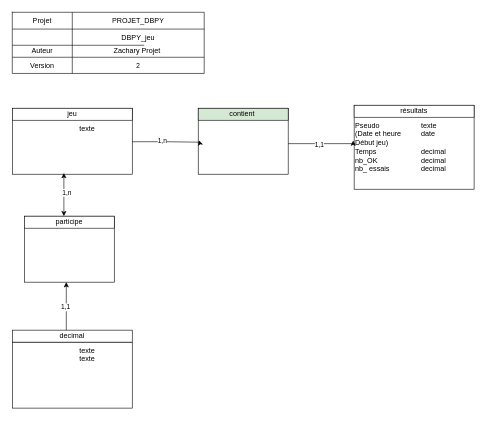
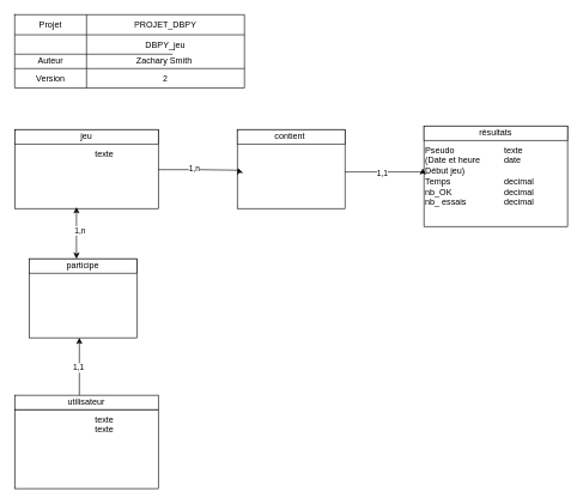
  <mxCell id="0" />
  <mxCell id="1" parent="0" />
  <mxCell id="2" value="" style="shape=table;html=1;whiteSpace=wrap;startSize=0;container=1;collapsible=0;childLayout=tableLayout;" parent="1" vertex="1"><mxGeometry x="20" y="20" width="320" height="102" as="geometry" /></mxCell>
  <mxCell id="3" value="" style="shape=partialRectangle;html=1;whiteSpace=wrap;collapsible=0;dropTarget=0;pointerEvents=0;fillColor=none;top=0;left=0;bottom=0;right=0;points=[[0,0.5],[1,0.5]];portConstraint=eastwest;" parent="2" vertex="1"><mxGeometry width="320" height="28" as="geometry" /></mxCell>
  <mxCell id="4" value="Projet" style="shape=partialRectangle;html=1;whiteSpace=wrap;connectable=0;overflow=hidden;fillColor=none;top=0;left=0;bottom=0;right=0;" parent="3" vertex="1"><mxGeometry width="100" height="28" as="geometry"><mxRectangle width="100" height="28" as="alternateBounds" /></mxGeometry></mxCell>
  <mxCell id="5" value="PROJET_DBPY" style="shape=partialRectangle;html=1;whiteSpace=wrap;connectable=0;overflow=hidden;fillColor=none;top=0;left=0;bottom=0;right=0;" parent="3" vertex="1"><mxGeometry x="100" width="220" height="28" as="geometry"><mxRectangle width="220" height="28" as="alternateBounds" /></mxGeometry></mxCell>
  <mxCell id="6" value="" style="shape=partialRectangle;html=1;whiteSpace=wrap;collapsible=0;dropTarget=0;pointerEvents=0;fillColor=none;top=0;left=0;bottom=0;right=0;points=[[0,0.5],[1,0.5]];portConstraint=eastwest;" parent="2" vertex="1"><mxGeometry y="28" width="320" height="27" as="geometry" /></mxCell>
  <mxCell id="7" value="DBPY_jeu" style="shape=partialRectangle;html=1;whiteSpace=wrap;connectable=0;overflow=hidden;fillColor=none;top=0;left=0;bottom=0;right=0;" parent="6" vertex="1"><mxGeometry x="100" width="220" height="27" as="geometry"><mxRectangle width="220" height="27" as="alternateBounds" /></mxGeometry></mxCell>
  <mxCell id="8" value="" style="shape=partialRectangle;html=1;whiteSpace=wrap;collapsible=0;dropTarget=0;pointerEvents=0;fillColor=none;top=0;left=0;bottom=0;right=0;points=[[0,0.5],[1,0.5]];portConstraint=eastwest;" parent="2" vertex="1"><mxGeometry y="55" width="320" height="20" as="geometry" /></mxCell>
  <mxCell id="9" value="Auteur" style="shape=partialRectangle;html=1;whiteSpace=wrap;connectable=0;overflow=hidden;fillColor=none;top=0;left=0;bottom=0;right=0;" parent="8" vertex="1"><mxGeometry width="100" height="20" as="geometry"><mxRectangle width="100" height="20" as="alternateBounds" /></mxGeometry></mxCell>
- <mxCell id="10" value="Zachary Projet&amp;nbsp;" style="shape=partialRectangle;html=1;whiteSpace=wrap;connectable=0;overflow=hidden;fillColor=none;top=0;left=0;bottom=0;right=0;" parent="8" vertex="1"><mxGeometry x="100" width="220" height="20" as="geometry"><mxRectangle width="220" height="20" as="alternateBounds" /></mxGeometry></mxCell>
+ <mxCell id="10" value="Zachary Smith&amp;nbsp;" style="shape=partialRectangle;html=1;whiteSpace=wrap;connectable=0;overflow=hidden;fillColor=none;top=0;left=0;bottom=0;right=0;" parent="8" vertex="1"><mxGeometry x="100" width="220" height="20" as="geometry"><mxRectangle width="220" height="20" as="alternateBounds" /></mxGeometry></mxCell>
  <mxCell id="11" value="" style="shape=partialRectangle;html=1;whiteSpace=wrap;collapsible=0;dropTarget=0;pointerEvents=0;fillColor=none;top=0;left=0;bottom=0;right=0;points=[[0,0.5],[1,0.5]];portConstraint=eastwest;" parent="2" vertex="1"><mxGeometry y="75" width="320" height="27" as="geometry" /></mxCell>
  <mxCell id="12" value="Version" style="shape=partialRectangle;html=1;whiteSpace=wrap;connectable=0;overflow=hidden;fillColor=none;top=0;left=0;bottom=0;right=0;" parent="11" vertex="1"><mxGeometry width="100" height="27" as="geometry"><mxRectangle width="100" height="27" as="alternateBounds" /></mxGeometry></mxCell>
  <mxCell id="13" value="2" style="shape=partialRectangle;html=1;whiteSpace=wrap;connectable=0;overflow=hidden;fillColor=none;top=0;left=0;bottom=0;right=0;" parent="11" vertex="1"><mxGeometry x="100" width="220" height="27" as="geometry"><mxRectangle width="220" height="27" as="alternateBounds" /></mxGeometry></mxCell>
  <mxCell id="14" value="&lt;div style=&quot;box-sizing: border-box ; width: 100% ; padding: 2px&quot;&gt;&lt;br&gt;&lt;/div&gt;" style="verticalAlign=top;align=center;overflow=fill;html=1;rounded=0;shadow=0;comic=0;labelBackgroundColor=none;strokeColor=#000000;strokeWidth=1;fillColor=#ffffff;fontFamily=Verdana;fontSize=12;fontColor=#000000;" parent="1" vertex="1"><mxGeometry x="20" y="180" width="200" height="110" as="geometry" /></mxCell>
  <mxCell id="15" value="jeu" style="rounded=0;whiteSpace=wrap;html=1;" parent="1" vertex="1"><mxGeometry x="20" y="180" width="200" height="20" as="geometry" /></mxCell>
  <mxCell id="16" value="texte&lt;br&gt;" style="text;html=1;strokeColor=none;fillColor=none;align=left;verticalAlign=top;whiteSpace=wrap;rounded=0;" parent="1" vertex="1"><mxGeometry x="130" y="200" width="90" height="90" as="geometry" /></mxCell>
  <mxCell id="17" value="&lt;div style=&quot;box-sizing: border-box ; width: 100% ; padding: 2px&quot;&gt;&lt;br&gt;&lt;/div&gt;" style="verticalAlign=top;align=center;overflow=fill;html=1;rounded=0;shadow=0;comic=0;labelBackgroundColor=none;strokeColor=#000000;strokeWidth=1;fillColor=#ffffff;fontFamily=Verdana;fontSize=12;fontColor=#000000;" parent="1" vertex="1"><mxGeometry x="590" y="175" width="200" height="140" as="geometry" /></mxCell>
  <mxCell id="18" value="résultats" style="rounded=0;whiteSpace=wrap;html=1;" parent="1" vertex="1"><mxGeometry x="590" y="175" width="200" height="20" as="geometry" /></mxCell>
  <mxCell id="19" value="Pseudo&amp;nbsp;&lt;br&gt;(Date et heure Début jeu)&lt;br&gt;Temps&lt;br&gt;nb_OK&lt;br&gt;nb_ essais" style="text;html=1;strokeColor=none;fillColor=none;align=left;verticalAlign=top;whiteSpace=wrap;rounded=0;" parent="1" vertex="1"><mxGeometry x="590" y="195" width="80" height="120" as="geometry" /></mxCell>
  <mxCell id="20" value="texte&lt;br&gt;date&lt;br&gt;&lt;br&gt;decimal&lt;br&gt;decimal&lt;br&gt;decimal" style="text;html=1;strokeColor=none;fillColor=none;align=left;verticalAlign=top;whiteSpace=wrap;rounded=0;" parent="1" vertex="1"><mxGeometry x="700" y="195" width="90" height="120" as="geometry" /></mxCell>
  <mxCell id="21" value="&lt;div style=&quot;box-sizing: border-box ; width: 100% ; padding: 2px&quot;&gt;&lt;br&gt;&lt;/div&gt;" style="verticalAlign=top;align=center;overflow=fill;html=1;rounded=0;shadow=0;comic=0;labelBackgroundColor=none;strokeColor=#000000;strokeWidth=1;fillColor=#ffffff;fontFamily=Verdana;fontSize=12;fontColor=#000000;" parent="1" vertex="1"><mxGeometry x="330" y="180" width="150" height="110" as="geometry" /></mxCell>
- <mxCell id="22" value="contient&amp;nbsp;" style="rounded=0;whiteSpace=wrap;html=1;fillColor=#d5e8d4;" parent="1" vertex="1"><mxGeometry x="330" y="180" width="150" height="20" as="geometry" /></mxCell>
+ <mxCell id="22" value="contient&amp;nbsp;" style="rounded=0;whiteSpace=wrap;html=1;" parent="1" vertex="1"><mxGeometry x="330" y="180" width="150" height="20" as="geometry" /></mxCell>
  <mxCell id="23" style="edgeStyle=orthogonalEdgeStyle;rounded=0;orthogonalLoop=1;jettySize=auto;html=1;entryX=0.008;entryY=0.569;entryDx=0;entryDy=0;entryPerimeter=0;" parent="1" edge="1"><mxGeometry relative="1" as="geometry"><mxPoint x="220" y="235.83" as="sourcePoint" /><mxPoint x="331.2" y="233.42" as="targetPoint" /><Array as="points"><mxPoint x="276.2" y="235.61" /><mxPoint x="332.2" y="236.61" /><mxPoint x="332.2" y="233.61" /></Array></mxGeometry></mxCell>
  <mxCell id="24" value="1,n" style="edgeLabel;html=1;align=center;verticalAlign=middle;resizable=0;points=[];" parent="23" vertex="1" connectable="0"><mxGeometry x="-0.735" y="-1" relative="1" as="geometry"><mxPoint x="34" y="-2" as="offset" /></mxGeometry></mxCell>
  <mxCell id="25" style="edgeStyle=orthogonalEdgeStyle;rounded=0;orthogonalLoop=1;jettySize=auto;html=1;entryX=-0.02;entryY=0.324;entryDx=0;entryDy=0;entryPerimeter=0;" parent="1" source="21" target="19" edge="1"><mxGeometry relative="1" as="geometry"><Array as="points"><mxPoint x="520" y="239" /><mxPoint x="520" y="239" /></Array></mxGeometry></mxCell>
  <mxCell id="26" value="1,1" style="edgeLabel;html=1;align=center;verticalAlign=middle;resizable=0;points=[];" parent="1" vertex="1" connectable="0"><mxGeometry x="539.996" y="244.996" as="geometry"><mxPoint x="-8" y="-4" as="offset" /></mxGeometry></mxCell>
  <mxCell id="27" value="&lt;div style=&quot;box-sizing: border-box ; width: 100% ; padding: 2px&quot;&gt;&lt;br&gt;&lt;/div&gt;" style="verticalAlign=top;align=center;overflow=fill;html=1;rounded=0;shadow=0;comic=0;labelBackgroundColor=none;strokeColor=#000000;strokeWidth=1;fillColor=#ffffff;fontFamily=Verdana;fontSize=12;fontColor=#000000;" parent="1" vertex="1"><mxGeometry x="20" y="570" width="200" height="110" as="geometry" /></mxCell>
- <mxCell id="28" value="decimal" style="rounded=0;whiteSpace=wrap;html=1;" parent="1" vertex="1"><mxGeometry x="20" y="550" width="200" height="20" as="geometry" /></mxCell>
+ <mxCell id="28" value="utilisateur" style="rounded=0;whiteSpace=wrap;html=1;" parent="1" vertex="1"><mxGeometry x="20" y="550" width="200" height="20" as="geometry" /></mxCell>
  <mxCell id="29" value="texte&lt;br&gt;texte" style="text;html=1;strokeColor=none;fillColor=none;align=left;verticalAlign=top;whiteSpace=wrap;rounded=0;" parent="1" vertex="1"><mxGeometry x="130" y="570" width="90" height="90" as="geometry" /></mxCell>
  <mxCell id="30" value="" style="endArrow=classic;startArrow=classic;html=1;rounded=0;entryX=0.43;entryY=0.982;entryDx=0;entryDy=0;entryPerimeter=0;" parent="1" target="14" edge="1"><mxGeometry width="50" height="50" relative="1" as="geometry"><mxPoint x="106" y="360" as="sourcePoint" /><mxPoint x="110" y="320" as="targetPoint" /></mxGeometry></mxCell>
  <mxCell id="31" value="1,n" style="edgeLabel;html=1;align=center;verticalAlign=middle;resizable=0;points=[];" parent="30" vertex="1" connectable="0"><mxGeometry x="0.167" y="-5" relative="1" as="geometry"><mxPoint x="-1" y="2" as="offset" /></mxGeometry></mxCell>
  <mxCell id="32" value="&lt;div style=&quot;box-sizing: border-box ; width: 100% ; padding: 2px&quot;&gt;&lt;br&gt;&lt;/div&gt;" style="verticalAlign=top;align=center;overflow=fill;html=1;rounded=0;shadow=0;comic=0;labelBackgroundColor=none;strokeColor=#000000;strokeWidth=1;fillColor=#ffffff;fontFamily=Verdana;fontSize=12;fontColor=#000000;" parent="1" vertex="1"><mxGeometry x="40" y="360" width="150" height="110" as="geometry" /></mxCell>
  <mxCell id="33" value="participe" style="rounded=0;whiteSpace=wrap;html=1;" parent="1" vertex="1"><mxGeometry x="40" y="360" width="150" height="20" as="geometry" /></mxCell>
  <mxCell id="34" value="" style="endArrow=classic;html=1;rounded=0;" parent="1" edge="1"><mxGeometry width="50" height="50" relative="1" as="geometry"><mxPoint x="110" y="550" as="sourcePoint" /><mxPoint x="110" y="470" as="targetPoint" /></mxGeometry></mxCell>
  <mxCell id="35" value="1,1" style="edgeLabel;html=1;align=center;verticalAlign=middle;resizable=0;points=[];" parent="34" vertex="1" connectable="0"><mxGeometry x="-0.025" y="2" relative="1" as="geometry"><mxPoint as="offset" /></mxGeometry></mxCell>
